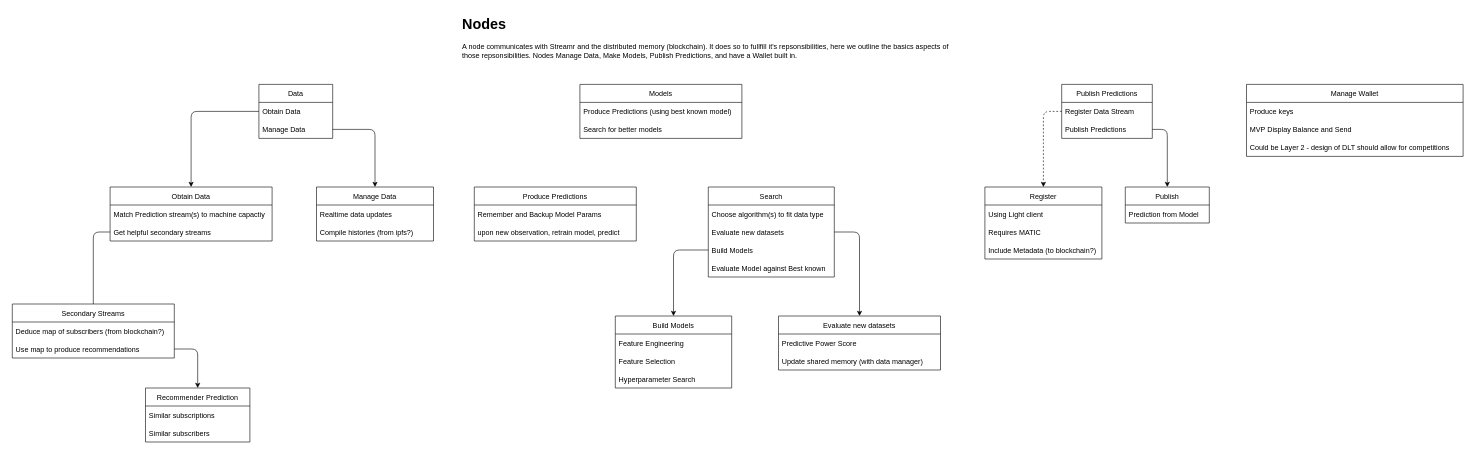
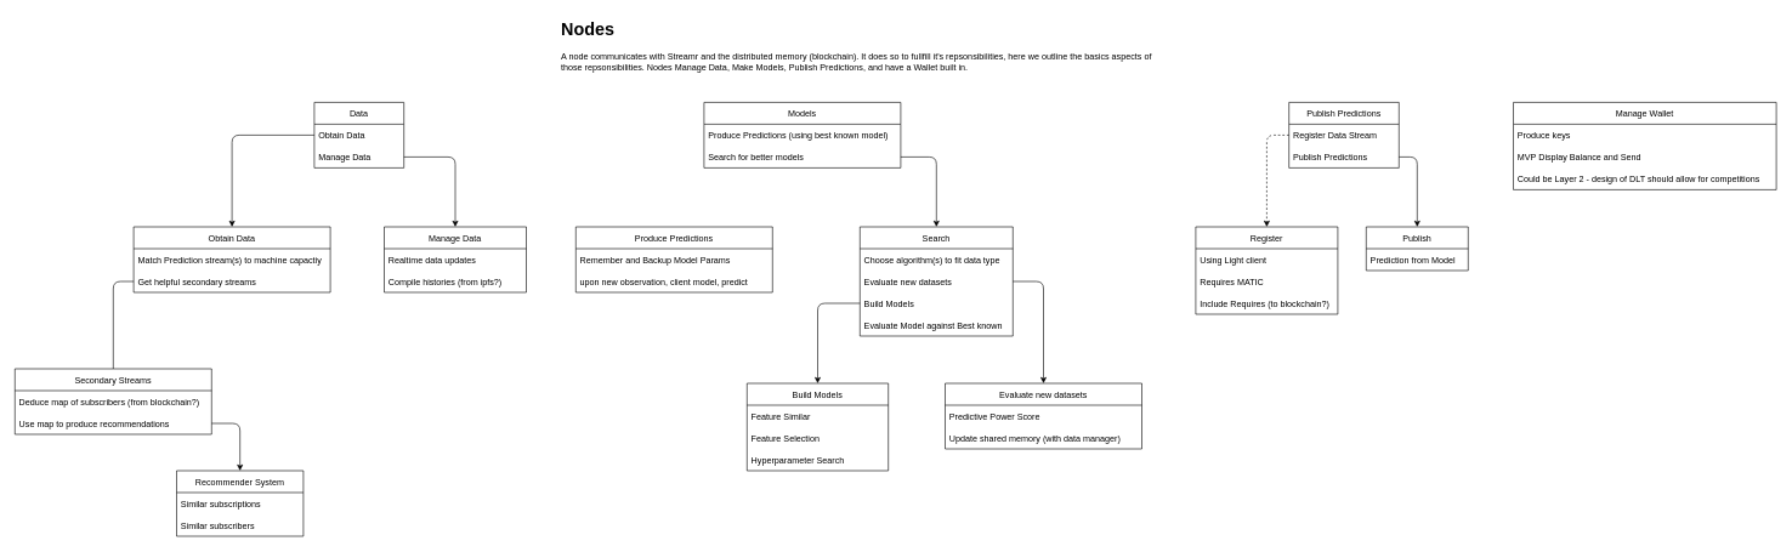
  <mxCell id="0" />
  <mxCell id="1" parent="0" />
  <mxCell id="2" value="&lt;h1&gt;Nodes&lt;/h1&gt;&lt;p&gt;A node communicates with Streamr and the distributed memory (blockchain). It does so to fullfill it's repsonsibilities, here we outline the basics aspects of those repsonsibilities. Nodes Manage Data, Make Models, Publish Predictions, and have a Wallet built in.&lt;/p&gt;" style="text;html=1;strokeColor=none;fillColor=none;spacing=5;spacingTop=-20;whiteSpace=wrap;overflow=hidden;rounded=0;" vertex="1" parent="1"><mxGeometry x="765" y="20" width="848" height="98" as="geometry" /></mxCell>
  <mxCell id="3" value="Data" style="swimlane;fontStyle=0;childLayout=stackLayout;horizontal=1;startSize=30;horizontalStack=0;resizeParent=1;resizeParentMax=0;resizeLast=0;collapsible=1;marginBottom=0;" vertex="1" parent="1"><mxGeometry x="431" y="140" width="123" height="90" as="geometry" /></mxCell>
  <mxCell id="4" value="Obtain Data" style="text;strokeColor=none;fillColor=none;align=left;verticalAlign=middle;spacingLeft=4;spacingRight=4;overflow=hidden;points=[[0,0.5],[1,0.5]];portConstraint=eastwest;rotatable=0;" vertex="1" parent="3"><mxGeometry y="30" width="123" height="30" as="geometry" /></mxCell>
  <mxCell id="5" value="Manage Data" style="text;strokeColor=none;fillColor=none;align=left;verticalAlign=middle;spacingLeft=4;spacingRight=4;overflow=hidden;points=[[0,0.5],[1,0.5]];portConstraint=eastwest;rotatable=0;" vertex="1" parent="3"><mxGeometry y="60" width="123" height="30" as="geometry" /></mxCell>
  <mxCell id="6" value="Models" style="swimlane;fontStyle=0;childLayout=stackLayout;horizontal=1;startSize=30;horizontalStack=0;resizeParent=1;resizeParentMax=0;resizeLast=0;collapsible=1;marginBottom=0;" vertex="1" parent="1"><mxGeometry x="966" y="140" width="270" height="90" as="geometry" /></mxCell>
  <mxCell id="7" value="Produce Predictions (using best known model)" style="text;strokeColor=none;fillColor=none;align=left;verticalAlign=middle;spacingLeft=4;spacingRight=4;overflow=hidden;points=[[0,0.5],[1,0.5]];portConstraint=eastwest;rotatable=0;" vertex="1" parent="6"><mxGeometry y="30" width="270" height="30" as="geometry" /></mxCell>
  <mxCell id="8" value="Search for better models" style="text;strokeColor=none;fillColor=none;align=left;verticalAlign=middle;spacingLeft=4;spacingRight=4;overflow=hidden;points=[[0,0.5],[1,0.5]];portConstraint=eastwest;rotatable=0;" vertex="1" parent="6"><mxGeometry y="60" width="270" height="30" as="geometry" /></mxCell>
  <mxCell id="9" value="Publish Predictions" style="swimlane;fontStyle=0;childLayout=stackLayout;horizontal=1;startSize=30;horizontalStack=0;resizeParent=1;resizeParentMax=0;resizeLast=0;collapsible=1;marginBottom=0;" vertex="1" parent="1"><mxGeometry x="1769" y="140" width="151" height="90" as="geometry" /></mxCell>
  <mxCell id="10" value="Register Data Stream" style="text;strokeColor=none;fillColor=none;align=left;verticalAlign=middle;spacingLeft=4;spacingRight=4;overflow=hidden;points=[[0,0.5],[1,0.5]];portConstraint=eastwest;rotatable=0;" vertex="1" parent="9"><mxGeometry y="30" width="151" height="30" as="geometry" /></mxCell>
  <mxCell id="11" value="Publish Predictions" style="text;strokeColor=none;fillColor=none;align=left;verticalAlign=middle;spacingLeft=4;spacingRight=4;overflow=hidden;points=[[0,0.5],[1,0.5]];portConstraint=eastwest;rotatable=0;" vertex="1" parent="9"><mxGeometry y="60" width="151" height="30" as="geometry" /></mxCell>
  <mxCell id="12" value="Manage Wallet" style="swimlane;fontStyle=0;childLayout=stackLayout;horizontal=1;startSize=30;horizontalStack=0;resizeParent=1;resizeParentMax=0;resizeLast=0;collapsible=1;marginBottom=0;" vertex="1" parent="1"><mxGeometry x="2077" y="140" width="361" height="120" as="geometry" /></mxCell>
  <mxCell id="13" value="Produce keys" style="text;strokeColor=none;fillColor=none;align=left;verticalAlign=middle;spacingLeft=4;spacingRight=4;overflow=hidden;points=[[0,0.5],[1,0.5]];portConstraint=eastwest;rotatable=0;" vertex="1" parent="12"><mxGeometry y="30" width="361" height="30" as="geometry" /></mxCell>
  <mxCell id="14" value="MVP Display Balance and Send" style="text;strokeColor=none;fillColor=none;align=left;verticalAlign=middle;spacingLeft=4;spacingRight=4;overflow=hidden;points=[[0,0.5],[1,0.5]];portConstraint=eastwest;rotatable=0;" vertex="1" parent="12"><mxGeometry y="60" width="361" height="30" as="geometry" /></mxCell>
  <mxCell id="15" value="Could be Layer 2 - design of DLT should allow for competitions" style="text;strokeColor=none;fillColor=none;align=left;verticalAlign=middle;spacingLeft=4;spacingRight=4;overflow=hidden;points=[[0,0.5],[1,0.5]];portConstraint=eastwest;rotatable=0;" vertex="1" parent="12"><mxGeometry y="90" width="361" height="30" as="geometry" /></mxCell>
  <mxCell id="16" value="Obtain Data" style="swimlane;fontStyle=0;childLayout=stackLayout;horizontal=1;startSize=30;horizontalStack=0;resizeParent=1;resizeParentMax=0;resizeLast=0;collapsible=1;marginBottom=0;" vertex="1" parent="1"><mxGeometry x="183" y="311" width="270" height="90" as="geometry" /></mxCell>
  <mxCell id="17" value="Match Prediction stream(s) to machine capactiy" style="text;strokeColor=none;fillColor=none;align=left;verticalAlign=middle;spacingLeft=4;spacingRight=4;overflow=hidden;points=[[0,0.5],[1,0.5]];portConstraint=eastwest;rotatable=0;" vertex="1" parent="16"><mxGeometry y="30" width="270" height="30" as="geometry" /></mxCell>
  <mxCell id="18" value="Get helpful secondary streams" style="text;strokeColor=none;fillColor=none;align=left;verticalAlign=middle;spacingLeft=4;spacingRight=4;overflow=hidden;points=[[0,0.5],[1,0.5]];portConstraint=eastwest;rotatable=0;" vertex="1" parent="16"><mxGeometry y="60" width="270" height="30" as="geometry" /></mxCell>
  <mxCell id="19" value="Manage Data" style="swimlane;fontStyle=0;childLayout=stackLayout;horizontal=1;startSize=30;horizontalStack=0;resizeParent=1;resizeParentMax=0;resizeLast=0;collapsible=1;marginBottom=0;" vertex="1" parent="1"><mxGeometry x="527" y="311" width="195" height="90" as="geometry" /></mxCell>
  <mxCell id="20" value="Realtime data updates" style="text;strokeColor=none;fillColor=none;align=left;verticalAlign=middle;spacingLeft=4;spacingRight=4;overflow=hidden;points=[[0,0.5],[1,0.5]];portConstraint=eastwest;rotatable=0;" vertex="1" parent="19"><mxGeometry y="30" width="195" height="30" as="geometry" /></mxCell>
  <mxCell id="21" value="Compile histories (from ipfs?)" style="text;strokeColor=none;fillColor=none;align=left;verticalAlign=middle;spacingLeft=4;spacingRight=4;overflow=hidden;points=[[0,0.5],[1,0.5]];portConstraint=eastwest;rotatable=0;" vertex="1" parent="19"><mxGeometry y="60" width="195" height="30" as="geometry" /></mxCell>
  <mxCell id="22" value="Produce Predictions" style="swimlane;fontStyle=0;childLayout=stackLayout;horizontal=1;startSize=30;horizontalStack=0;resizeParent=1;resizeParentMax=0;resizeLast=0;collapsible=1;marginBottom=0;" vertex="1" parent="1"><mxGeometry x="790" y="311" width="270" height="90" as="geometry" /></mxCell>
  <mxCell id="23" value="Remember and Backup Model Params" style="text;strokeColor=none;fillColor=none;align=left;verticalAlign=middle;spacingLeft=4;spacingRight=4;overflow=hidden;points=[[0,0.5],[1,0.5]];portConstraint=eastwest;rotatable=0;" vertex="1" parent="22"><mxGeometry y="30" width="270" height="30" as="geometry" /></mxCell>
- <mxCell id="24" value="upon new observation, retrain model, predict" style="text;strokeColor=none;fillColor=none;align=left;verticalAlign=middle;spacingLeft=4;spacingRight=4;overflow=hidden;points=[[0,0.5],[1,0.5]];portConstraint=eastwest;rotatable=0;" vertex="1" parent="22"><mxGeometry y="60" width="270" height="30" as="geometry" /></mxCell>
+ <mxCell id="24" value="upon new observation, client model, predict" style="text;strokeColor=none;fillColor=none;align=left;verticalAlign=middle;spacingLeft=4;spacingRight=4;overflow=hidden;points=[[0,0.5],[1,0.5]];portConstraint=eastwest;rotatable=0;" vertex="1" parent="22"><mxGeometry y="60" width="270" height="30" as="geometry" /></mxCell>
  <mxCell id="25" style="edgeStyle=elbowEdgeStyle;html=1;entryX=0.5;entryY=0;entryDx=0;entryDy=0;exitX=0;exitY=0.5;exitDx=0;exitDy=0;" edge="1" parent="1" source="4" target="16"><mxGeometry relative="1" as="geometry"><mxPoint x="344" y="185" as="sourcePoint" /><Array as="points"><mxPoint x="318" y="253" /></Array></mxGeometry></mxCell>
  <mxCell id="26" style="edgeStyle=orthogonalEdgeStyle;html=1;exitX=1;exitY=0.5;exitDx=0;exitDy=0;entryX=0.5;entryY=0;entryDx=0;entryDy=0;" edge="1" parent="1" source="5" target="19"><mxGeometry relative="1" as="geometry"><Array as="points"><mxPoint x="625" y="215" /></Array></mxGeometry></mxCell>
  <mxCell id="27" value="Search" style="swimlane;fontStyle=0;childLayout=stackLayout;horizontal=1;startSize=30;horizontalStack=0;resizeParent=1;resizeParentMax=0;resizeLast=0;collapsible=1;marginBottom=0;" vertex="1" parent="1"><mxGeometry x="1180" y="311" width="210" height="150" as="geometry" /></mxCell>
  <mxCell id="28" value="Choose algorithm(s) to fit data type" style="text;strokeColor=none;fillColor=none;align=left;verticalAlign=middle;spacingLeft=4;spacingRight=4;overflow=hidden;points=[[0,0.5],[1,0.5]];portConstraint=eastwest;rotatable=0;" vertex="1" parent="27"><mxGeometry y="30" width="210" height="30" as="geometry" /></mxCell>
  <mxCell id="29" value="Evaluate new datasets" style="text;strokeColor=none;fillColor=none;align=left;verticalAlign=middle;spacingLeft=4;spacingRight=4;overflow=hidden;points=[[0,0.5],[1,0.5]];portConstraint=eastwest;rotatable=0;" vertex="1" parent="27"><mxGeometry y="60" width="210" height="30" as="geometry" /></mxCell>
  <mxCell id="30" value="Build Models" style="text;strokeColor=none;fillColor=none;align=left;verticalAlign=middle;spacingLeft=4;spacingRight=4;overflow=hidden;points=[[0,0.5],[1,0.5]];portConstraint=eastwest;rotatable=0;" vertex="1" parent="27"><mxGeometry y="90" width="210" height="30" as="geometry" /></mxCell>
  <mxCell id="31" value="Evaluate Model against Best known" style="text;strokeColor=none;fillColor=none;align=left;verticalAlign=middle;spacingLeft=4;spacingRight=4;overflow=hidden;points=[[0,0.5],[1,0.5]];portConstraint=eastwest;rotatable=0;" vertex="1" parent="27"><mxGeometry y="120" width="210" height="30" as="geometry" /></mxCell>
+ <mxCell id="32" style="edgeStyle=orthogonalEdgeStyle;html=1;" edge="1" parent="1" source="8" target="27"><mxGeometry relative="1" as="geometry" /></mxCell>
  <mxCell id="33" value="Register" style="swimlane;fontStyle=0;childLayout=stackLayout;horizontal=1;startSize=30;horizontalStack=0;resizeParent=1;resizeParentMax=0;resizeLast=0;collapsible=1;marginBottom=0;" vertex="1" parent="1"><mxGeometry x="1641" y="311" width="195" height="120" as="geometry" /></mxCell>
  <mxCell id="34" value="Using Light client " style="text;strokeColor=none;fillColor=none;align=left;verticalAlign=middle;spacingLeft=4;spacingRight=4;overflow=hidden;points=[[0,0.5],[1,0.5]];portConstraint=eastwest;rotatable=0;" vertex="1" parent="33"><mxGeometry y="30" width="195" height="30" as="geometry" /></mxCell>
  <mxCell id="35" value="Requires MATIC" style="text;strokeColor=none;fillColor=none;align=left;verticalAlign=middle;spacingLeft=4;spacingRight=4;overflow=hidden;points=[[0,0.5],[1,0.5]];portConstraint=eastwest;rotatable=0;" vertex="1" parent="33"><mxGeometry y="60" width="195" height="30" as="geometry" /></mxCell>
- <mxCell id="36" value="Include Metadata (to blockchain?)" style="text;strokeColor=none;fillColor=none;align=left;verticalAlign=middle;spacingLeft=4;spacingRight=4;overflow=hidden;points=[[0,0.5],[1,0.5]];portConstraint=eastwest;rotatable=0;" vertex="1" parent="33"><mxGeometry y="90" width="195" height="30" as="geometry" /></mxCell>
+ <mxCell id="36" value="Include Requires (to blockchain?)" style="text;strokeColor=none;fillColor=none;align=left;verticalAlign=middle;spacingLeft=4;spacingRight=4;overflow=hidden;points=[[0,0.5],[1,0.5]];portConstraint=eastwest;rotatable=0;" vertex="1" parent="33"><mxGeometry y="90" width="195" height="30" as="geometry" /></mxCell>
  <mxCell id="37" style="edgeStyle=orthogonalEdgeStyle;html=1;entryX=0.5;entryY=0;entryDx=0;entryDy=0;dashed=1;" edge="1" parent="1" source="10" target="33"><mxGeometry relative="1" as="geometry" /></mxCell>
  <mxCell id="38" value="Publish" style="swimlane;fontStyle=0;childLayout=stackLayout;horizontal=1;startSize=30;horizontalStack=0;resizeParent=1;resizeParentMax=0;resizeLast=0;collapsible=1;marginBottom=0;" vertex="1" parent="1"><mxGeometry x="1875" y="311" width="140" height="60" as="geometry" /></mxCell>
  <mxCell id="39" value="Prediction from Model" style="text;strokeColor=none;fillColor=none;align=left;verticalAlign=middle;spacingLeft=4;spacingRight=4;overflow=hidden;points=[[0,0.5],[1,0.5]];portConstraint=eastwest;rotatable=0;" vertex="1" parent="38"><mxGeometry y="30" width="140" height="30" as="geometry" /></mxCell>
  <mxCell id="40" style="edgeStyle=orthogonalEdgeStyle;html=1;entryX=0.5;entryY=0;entryDx=0;entryDy=0;" edge="1" parent="1" source="11" target="38"><mxGeometry relative="1" as="geometry" /></mxCell>
  <mxCell id="41" value="Secondary Streams" style="swimlane;fontStyle=0;childLayout=stackLayout;horizontal=1;startSize=30;horizontalStack=0;resizeParent=1;resizeParentMax=0;resizeLast=0;collapsible=1;marginBottom=0;" vertex="1" parent="1"><mxGeometry x="20" y="506" width="270" height="90" as="geometry" /></mxCell>
  <mxCell id="42" value="Deduce map of subscribers (from blockchain?)" style="text;strokeColor=none;fillColor=none;align=left;verticalAlign=middle;spacingLeft=4;spacingRight=4;overflow=hidden;points=[[0,0.5],[1,0.5]];portConstraint=eastwest;rotatable=0;" vertex="1" parent="41"><mxGeometry y="30" width="270" height="30" as="geometry" /></mxCell>
  <mxCell id="43" value="Use map to produce recommendations" style="text;strokeColor=none;fillColor=none;align=left;verticalAlign=middle;spacingLeft=4;spacingRight=4;overflow=hidden;points=[[0,0.5],[1,0.5]];portConstraint=eastwest;rotatable=0;" vertex="1" parent="41"><mxGeometry y="60" width="270" height="30" as="geometry" /></mxCell>
  <mxCell id="44" style="edgeStyle=orthogonalEdgeStyle;html=1;endArrow=none;" edge="1" parent="1" source="18" target="41"><mxGeometry relative="1" as="geometry" /></mxCell>
- <mxCell id="45" value="Recommender Prediction" style="swimlane;fontStyle=0;childLayout=stackLayout;horizontal=1;startSize=30;horizontalStack=0;resizeParent=1;resizeParentMax=0;resizeLast=0;collapsible=1;marginBottom=0;" vertex="1" parent="1"><mxGeometry x="242" y="646" width="174" height="90" as="geometry" /></mxCell>
+ <mxCell id="45" value="Recommender System" style="swimlane;fontStyle=0;childLayout=stackLayout;horizontal=1;startSize=30;horizontalStack=0;resizeParent=1;resizeParentMax=0;resizeLast=0;collapsible=1;marginBottom=0;" vertex="1" parent="1"><mxGeometry x="242" y="646" width="174" height="90" as="geometry" /></mxCell>
  <mxCell id="46" value="Similar subscriptions" style="text;strokeColor=none;fillColor=none;align=left;verticalAlign=middle;spacingLeft=4;spacingRight=4;overflow=hidden;points=[[0,0.5],[1,0.5]];portConstraint=eastwest;rotatable=0;" vertex="1" parent="45"><mxGeometry y="30" width="174" height="30" as="geometry" /></mxCell>
  <mxCell id="47" value="Similar subscribers" style="text;strokeColor=none;fillColor=none;align=left;verticalAlign=middle;spacingLeft=4;spacingRight=4;overflow=hidden;points=[[0,0.5],[1,0.5]];portConstraint=eastwest;rotatable=0;" vertex="1" parent="45"><mxGeometry y="60" width="174" height="30" as="geometry" /></mxCell>
  <mxCell id="48" style="edgeStyle=orthogonalEdgeStyle;html=1;entryX=0.5;entryY=0;entryDx=0;entryDy=0;" edge="1" parent="1" source="43" target="45"><mxGeometry relative="1" as="geometry" /></mxCell>
  <mxCell id="49" value="Evaluate new datasets" style="swimlane;fontStyle=0;childLayout=stackLayout;horizontal=1;startSize=30;horizontalStack=0;resizeParent=1;resizeParentMax=0;resizeLast=0;collapsible=1;marginBottom=0;" vertex="1" parent="1"><mxGeometry x="1297" y="526" width="270" height="90" as="geometry" /></mxCell>
  <mxCell id="50" value="Predictive Power Score" style="text;strokeColor=none;fillColor=none;align=left;verticalAlign=middle;spacingLeft=4;spacingRight=4;overflow=hidden;points=[[0,0.5],[1,0.5]];portConstraint=eastwest;rotatable=0;" vertex="1" parent="49"><mxGeometry y="30" width="270" height="30" as="geometry" /></mxCell>
  <mxCell id="51" value="Update shared memory (with data manager)" style="text;strokeColor=none;fillColor=none;align=left;verticalAlign=middle;spacingLeft=4;spacingRight=4;overflow=hidden;points=[[0,0.5],[1,0.5]];portConstraint=eastwest;rotatable=0;" vertex="1" parent="49"><mxGeometry y="60" width="270" height="30" as="geometry" /></mxCell>
  <mxCell id="52" value="Build Models" style="swimlane;fontStyle=0;childLayout=stackLayout;horizontal=1;startSize=30;horizontalStack=0;resizeParent=1;resizeParentMax=0;resizeLast=0;collapsible=1;marginBottom=0;" vertex="1" parent="1"><mxGeometry x="1025" y="526" width="194" height="120" as="geometry" /></mxCell>
- <mxCell id="53" value="Feature Engineering" style="text;strokeColor=none;fillColor=none;align=left;verticalAlign=middle;spacingLeft=4;spacingRight=4;overflow=hidden;points=[[0,0.5],[1,0.5]];portConstraint=eastwest;rotatable=0;" vertex="1" parent="52"><mxGeometry y="30" width="194" height="30" as="geometry" /></mxCell>
+ <mxCell id="53" value="Feature Similar" style="text;strokeColor=none;fillColor=none;align=left;verticalAlign=middle;spacingLeft=4;spacingRight=4;overflow=hidden;points=[[0,0.5],[1,0.5]];portConstraint=eastwest;rotatable=0;" vertex="1" parent="52"><mxGeometry y="30" width="194" height="30" as="geometry" /></mxCell>
  <mxCell id="54" value="Feature Selection" style="text;strokeColor=none;fillColor=none;align=left;verticalAlign=middle;spacingLeft=4;spacingRight=4;overflow=hidden;points=[[0,0.5],[1,0.5]];portConstraint=eastwest;rotatable=0;" vertex="1" parent="52"><mxGeometry y="60" width="194" height="30" as="geometry" /></mxCell>
  <mxCell id="55" value="Hyperparameter Search" style="text;strokeColor=none;fillColor=none;align=left;verticalAlign=middle;spacingLeft=4;spacingRight=4;overflow=hidden;points=[[0,0.5],[1,0.5]];portConstraint=eastwest;rotatable=0;" vertex="1" parent="52"><mxGeometry y="90" width="194" height="30" as="geometry" /></mxCell>
  <mxCell id="56" style="edgeStyle=orthogonalEdgeStyle;html=1;" edge="1" parent="1" source="30" target="52"><mxGeometry relative="1" as="geometry" /></mxCell>
  <mxCell id="57" style="edgeStyle=orthogonalEdgeStyle;html=1;" edge="1" parent="1" source="29" target="49"><mxGeometry relative="1" as="geometry" /></mxCell>
